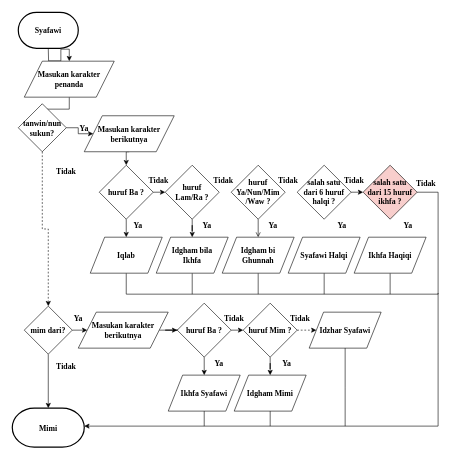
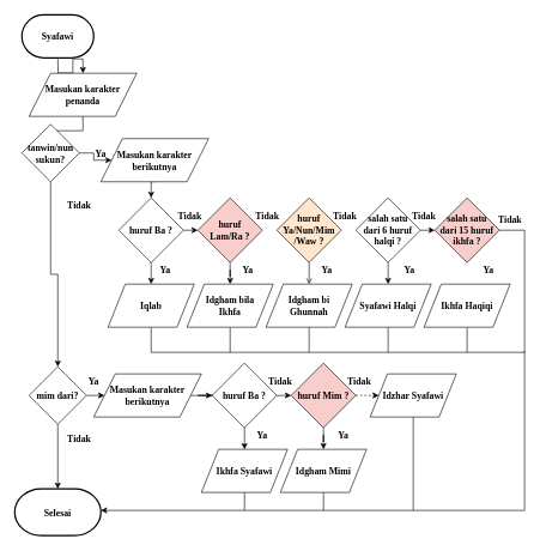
  <mxCell id="0" />
  <mxCell id="1" parent="0" />
  <mxCell id="2" style="edgeStyle=orthogonalEdgeStyle;rounded=0;orthogonalLoop=1;jettySize=auto;html=1;exitX=0.5;exitY=1;exitDx=0;exitDy=0;entryX=0.5;entryY=0;entryDx=0;entryDy=0;endArrow=classic;endFill=1;strokeColor=#000000;fontFamily=Liberation Serif;fontSize=13;fontStyle=1" parent="1" target="4" edge="1"><mxGeometry relative="1" as="geometry"><mxPoint x="80" y="80" as="sourcePoint" /></mxGeometry></mxCell>
  <mxCell id="3" style="edgeStyle=orthogonalEdgeStyle;rounded=0;orthogonalLoop=1;jettySize=auto;html=1;exitX=0.5;exitY=1;exitDx=0;exitDy=0;entryX=0.5;entryY=0;entryDx=0;entryDy=0;endArrow=classic;endFill=1;strokeColor=#000000;fontFamily=Liberation Serif;fontSize=13;fontStyle=1" parent="1" source="4" target="7" edge="1"><mxGeometry relative="1" as="geometry" /></mxCell>
  <mxCell id="4" value="Masukan karakter penanda " style="shape=parallelogram;perimeter=parallelogramPerimeter;whiteSpace=wrap;html=1;fontFamily=Liberation Serif;fontSize=13;fontStyle=1" parent="1" vertex="1"><mxGeometry x="40" y="101.5" width="150" height="60" as="geometry" /></mxCell>
  <mxCell id="5" style="edgeStyle=orthogonalEdgeStyle;rounded=0;orthogonalLoop=1;jettySize=auto;html=1;exitX=1;exitY=0.5;exitDx=0;exitDy=0;entryX=0;entryY=0.5;entryDx=0;entryDy=0;endArrow=classic;endFill=1;strokeColor=#000000;fontFamily=Liberation Serif;fontSize=13;fontStyle=1" parent="1" source="7" target="9" edge="1"><mxGeometry relative="1" as="geometry" /></mxCell>
- <mxCell id="6" style="edgeStyle=orthogonalEdgeStyle;rounded=0;orthogonalLoop=1;jettySize=auto;html=1;exitX=0.5;exitY=1;exitDx=0;exitDy=0;endArrow=classic;endFill=1;strokeColor=#000000;fontFamily=Liberation Serif;fontSize=13;fontStyle=1;dashed=1;" parent="1" source="7" target="12" edge="1"><mxGeometry relative="1" as="geometry" /></mxCell>
+ <mxCell id="6" style="edgeStyle=orthogonalEdgeStyle;rounded=0;orthogonalLoop=1;jettySize=auto;html=1;exitX=0.5;exitY=1;exitDx=0;exitDy=0;endArrow=classic;endFill=1;strokeColor=#000000;fontFamily=Liberation Serif;fontSize=13;fontStyle=1" parent="1" source="7" target="12" edge="1"><mxGeometry relative="1" as="geometry" /></mxCell>
  <mxCell id="7" value="&lt;font style=&quot;font-size: 13px;&quot;&gt;tanwin/nun sukun?&lt;/font&gt;" style="rhombus;whiteSpace=wrap;html=1;fontFamily=Liberation Serif;fontSize=13;fontStyle=1" parent="1" vertex="1"><mxGeometry x="30" y="172.5" width="80" height="80" as="geometry" /></mxCell>
  <mxCell id="8" style="edgeStyle=orthogonalEdgeStyle;rounded=0;orthogonalLoop=1;jettySize=auto;html=1;exitX=0.5;exitY=1;exitDx=0;exitDy=0;entryX=0.5;entryY=0;entryDx=0;entryDy=0;endArrow=classic;endFill=1;strokeColor=#000000;fontFamily=Liberation Serif;fontSize=13;fontStyle=1" parent="1" source="9" target="56" edge="1"><mxGeometry relative="1" as="geometry" /></mxCell>
  <mxCell id="9" value="Masukan karakter berikutnya" style="shape=parallelogram;perimeter=parallelogramPerimeter;whiteSpace=wrap;html=1;fontFamily=Liberation Serif;fontSize=13;fontStyle=1" parent="1" vertex="1"><mxGeometry x="140" y="192.5" width="150" height="60" as="geometry" /></mxCell>
  <mxCell id="10" style="edgeStyle=orthogonalEdgeStyle;rounded=0;orthogonalLoop=1;jettySize=auto;html=1;exitX=1;exitY=0.5;exitDx=0;exitDy=0;entryX=0;entryY=0.5;entryDx=0;entryDy=0;endArrow=classic;endFill=1;strokeColor=#000000;fontFamily=Liberation Serif;fontSize=13;fontStyle=1" parent="1" source="12" target="14" edge="1"><mxGeometry relative="1" as="geometry" /></mxCell>
  <mxCell id="11" style="edgeStyle=orthogonalEdgeStyle;rounded=0;orthogonalLoop=1;jettySize=auto;html=1;exitX=0.5;exitY=1;exitDx=0;exitDy=0;endArrow=classic;endFill=1;strokeColor=#000000;fontFamily=Liberation Serif;fontSize=13;fontStyle=1;entryX=0.5;entryY=0;entryDx=0;entryDy=0;entryPerimeter=0;" parent="1" source="12" target="68" edge="1"><mxGeometry relative="1" as="geometry"><mxPoint x="80" y="670" as="targetPoint" /></mxGeometry></mxCell>
  <mxCell id="12" value="&lt;font style=&quot;font-size: 13px;&quot;&gt;mim dari?&lt;/font&gt;" style="rhombus;whiteSpace=wrap;html=1;fontFamily=Liberation Serif;fontSize=13;fontStyle=1" parent="1" vertex="1"><mxGeometry x="40" y="510" width="80" height="80" as="geometry" /></mxCell>
  <mxCell id="13" style="edgeStyle=orthogonalEdgeStyle;rounded=0;orthogonalLoop=1;jettySize=auto;html=1;exitX=1;exitY=0.5;exitDx=0;exitDy=0;endArrow=classic;endFill=1;strokeColor=#000000;fontFamily=Liberation Serif;fontSize=13;fontStyle=1" parent="1" source="14" target="23" edge="1"><mxGeometry relative="1" as="geometry" /></mxCell>
  <mxCell id="14" value="Masukan karakter berikutnya" style="shape=parallelogram;perimeter=parallelogramPerimeter;whiteSpace=wrap;html=1;fontFamily=Liberation Serif;fontSize=13;fontStyle=1" parent="1" vertex="1"><mxGeometry x="130" y="520" width="150" height="60" as="geometry" /></mxCell>
  <mxCell id="15" style="edgeStyle=orthogonalEdgeStyle;rounded=0;orthogonalLoop=1;jettySize=auto;html=1;exitX=1;exitY=0.5;exitDx=0;exitDy=0;fontFamily=Liberation Serif;fontSize=13;entryX=1;entryY=0.5;entryDx=0;entryDy=0;fontStyle=1" parent="1" source="46" edge="1"><mxGeometry relative="1" as="geometry"><mxPoint x="140" y="710" as="targetPoint" /><Array as="points"><mxPoint x="730" y="320" /><mxPoint x="730" y="710" /></Array></mxGeometry></mxCell>
  <mxCell id="16" value="" style="group;fontStyle=1;fontSize=13;" parent="1" vertex="1" connectable="0"><mxGeometry x="280" y="505" width="355" height="180" as="geometry" /></mxCell>
- <mxCell id="17" value="huruf Mim ?" style="rhombus;whiteSpace=wrap;html=1;fontFamily=Liberation Serif;fontSize=13;fontStyle=1" parent="16" vertex="1"><mxGeometry x="125" width="90" height="90" as="geometry" /></mxCell>
+ <mxCell id="17" value="huruf Mim ?" style="rhombus;whiteSpace=wrap;html=1;fontFamily=Liberation Serif;fontSize=13;fontStyle=1;fillColor=#f8cecc;" parent="16" vertex="1"><mxGeometry x="125" width="90" height="90" as="geometry" /></mxCell>
  <mxCell id="18" value="Idgham Mimi" style="shape=parallelogram;perimeter=parallelogramPerimeter;whiteSpace=wrap;html=1;fontFamily=Liberation Serif;fontSize=13;fontStyle=1" parent="16" vertex="1"><mxGeometry x="110" y="120" width="120" height="60" as="geometry" /></mxCell>
  <mxCell id="19" style="edgeStyle=orthogonalEdgeStyle;rounded=0;orthogonalLoop=1;jettySize=auto;html=1;exitX=0.5;exitY=1;exitDx=0;exitDy=0;fontFamily=Liberation Serif;fontSize=13;fontStyle=1" parent="16" source="17" target="18" edge="1"><mxGeometry relative="1" as="geometry" /></mxCell>
  <mxCell id="20" value="Idzhar Syafawi" style="shape=parallelogram;perimeter=parallelogramPerimeter;whiteSpace=wrap;html=1;fontFamily=Liberation Serif;fontSize=13;fontStyle=1" parent="16" vertex="1"><mxGeometry x="235" y="15" width="120" height="60" as="geometry" /></mxCell>
  <mxCell id="21" style="edgeStyle=orthogonalEdgeStyle;rounded=0;orthogonalLoop=1;jettySize=auto;html=1;exitX=1;exitY=0.5;exitDx=0;exitDy=0;entryX=0;entryY=0.5;entryDx=0;entryDy=0;fontFamily=Liberation Serif;fontSize=13;fontStyle=1;dashed=1;" parent="16" source="17" target="20" edge="1"><mxGeometry relative="1" as="geometry" /></mxCell>
  <mxCell id="22" style="edgeStyle=orthogonalEdgeStyle;rounded=0;orthogonalLoop=1;jettySize=auto;html=1;exitX=1;exitY=0.5;exitDx=0;exitDy=0;entryX=0;entryY=0.5;entryDx=0;entryDy=0;fontFamily=Liberation Serif;fontSize=13;fontStyle=1" parent="16" source="23" target="17" edge="1"><mxGeometry relative="1" as="geometry" /></mxCell>
  <mxCell id="23" value="huruf Ba ?" style="rhombus;whiteSpace=wrap;html=1;fontFamily=Liberation Serif;fontSize=13;fontStyle=1" parent="16" vertex="1"><mxGeometry x="15" width="90" height="90" as="geometry" /></mxCell>
  <mxCell id="24" value="Ikhfa Syafawi" style="shape=parallelogram;perimeter=parallelogramPerimeter;whiteSpace=wrap;html=1;fontFamily=Liberation Serif;fontSize=13;fontStyle=1" parent="16" vertex="1"><mxGeometry y="120" width="120" height="60" as="geometry" /></mxCell>
  <mxCell id="25" style="edgeStyle=orthogonalEdgeStyle;rounded=0;orthogonalLoop=1;jettySize=auto;html=1;exitX=0.5;exitY=1;exitDx=0;exitDy=0;entryX=0.5;entryY=0;entryDx=0;entryDy=0;fontFamily=Liberation Serif;fontSize=13;fontStyle=1" parent="16" source="23" target="24" edge="1"><mxGeometry relative="1" as="geometry" /></mxCell>
  <mxCell id="26" style="orthogonalLoop=1;jettySize=auto;html=1;exitX=0.5;exitY=1;exitDx=0;exitDy=0;fontFamily=Liberation Serif;fontSize=13;rounded=0;strokeColor=#000000;endArrow=none;endFill=0;fontStyle=1" parent="16" source="24" edge="1"><mxGeometry relative="1" as="geometry"><mxPoint x="60" y="205" as="targetPoint" /></mxGeometry></mxCell>
  <mxCell id="27" value="Ya" style="text;html=1;strokeColor=none;fillColor=none;align=center;verticalAlign=middle;whiteSpace=wrap;rounded=0;fontFamily=Liberation Serif;fontSize=13;fontStyle=1" parent="16" vertex="1"><mxGeometry x="65" y="90" width="40" height="20" as="geometry" /></mxCell>
  <mxCell id="28" value="Ya" style="text;html=1;strokeColor=none;fillColor=none;align=center;verticalAlign=middle;whiteSpace=wrap;rounded=0;fontFamily=Liberation Serif;fontSize=13;fontStyle=1" parent="16" vertex="1"><mxGeometry x="177.5" y="90" width="40" height="20" as="geometry" /></mxCell>
  <mxCell id="29" value="Tidak" style="text;html=1;strokeColor=none;fillColor=none;align=center;verticalAlign=middle;whiteSpace=wrap;rounded=0;fontFamily=Liberation Serif;fontSize=13;fontStyle=1" parent="16" vertex="1"><mxGeometry x="90" y="15" width="40" height="20" as="geometry" /></mxCell>
  <mxCell id="30" value="Tidak" style="text;html=1;strokeColor=none;fillColor=none;align=center;verticalAlign=middle;whiteSpace=wrap;rounded=0;fontFamily=Liberation Serif;fontSize=13;fontStyle=1" parent="16" vertex="1"><mxGeometry x="200" y="15" width="40" height="20" as="geometry" /></mxCell>
  <mxCell id="31" style="edgeStyle=none;rounded=0;orthogonalLoop=1;jettySize=auto;html=1;exitX=0.5;exitY=1;exitDx=0;exitDy=0;endArrow=none;endFill=0;strokeColor=#000000;fontFamily=Liberation Serif;fontSize=13;fontStyle=1" parent="1" source="18" edge="1"><mxGeometry relative="1" as="geometry"><mxPoint x="450" y="710" as="targetPoint" /></mxGeometry></mxCell>
  <mxCell id="32" style="edgeStyle=orthogonalEdgeStyle;rounded=0;orthogonalLoop=1;jettySize=auto;html=1;exitX=0.5;exitY=1;exitDx=0;exitDy=0;endArrow=none;endFill=0;strokeColor=#000000;fontFamily=Liberation Serif;fontSize=13;fontStyle=1" parent="1" source="57" edge="1"><mxGeometry relative="1" as="geometry"><mxPoint x="730" y="488" as="targetPoint" /><Array as="points"><mxPoint x="210" y="490" /><mxPoint x="730" y="490" /></Array></mxGeometry></mxCell>
  <mxCell id="33" style="edgeStyle=orthogonalEdgeStyle;rounded=0;orthogonalLoop=1;jettySize=auto;html=1;exitX=0.5;exitY=1;exitDx=0;exitDy=0;endArrow=none;endFill=0;strokeColor=#000000;fontFamily=Liberation Serif;fontSize=13;fontStyle=1" parent="1" source="48" edge="1"><mxGeometry relative="1" as="geometry"><mxPoint x="320" y="490" as="targetPoint" /></mxGeometry></mxCell>
  <mxCell id="34" style="edgeStyle=orthogonalEdgeStyle;rounded=0;orthogonalLoop=1;jettySize=auto;html=1;exitX=0.5;exitY=1;exitDx=0;exitDy=0;endArrow=none;endFill=0;strokeColor=#000000;fontFamily=Liberation Serif;fontSize=13;fontStyle=1" parent="1" source="50" edge="1"><mxGeometry relative="1" as="geometry"><mxPoint x="430" y="490" as="targetPoint" /></mxGeometry></mxCell>
  <mxCell id="35" style="edgeStyle=orthogonalEdgeStyle;rounded=0;orthogonalLoop=1;jettySize=auto;html=1;exitX=0.5;exitY=1;exitDx=0;exitDy=0;endArrow=none;endFill=0;strokeColor=#000000;fontFamily=Liberation Serif;fontSize=13;fontStyle=1" parent="1" source="52" edge="1"><mxGeometry relative="1" as="geometry"><mxPoint x="540" y="490" as="targetPoint" /></mxGeometry></mxCell>
  <mxCell id="36" style="edgeStyle=orthogonalEdgeStyle;rounded=0;orthogonalLoop=1;jettySize=auto;html=1;exitX=0.5;exitY=1;exitDx=0;exitDy=0;endArrow=none;endFill=0;strokeColor=#000000;fontFamily=Liberation Serif;fontSize=13;fontStyle=1" parent="1" source="54" edge="1"><mxGeometry relative="1" as="geometry"><mxPoint x="650" y="490" as="targetPoint" /></mxGeometry></mxCell>
  <mxCell id="37" style="edgeStyle=orthogonalEdgeStyle;rounded=0;orthogonalLoop=1;jettySize=auto;html=1;exitX=0.5;exitY=1;exitDx=0;exitDy=0;endArrow=none;endFill=0;strokeColor=#000000;fontFamily=Liberation Serif;fontSize=13;fontStyle=1" parent="1" source="20" edge="1"><mxGeometry relative="1" as="geometry"><mxPoint x="575" y="710" as="targetPoint" /></mxGeometry></mxCell>
  <mxCell id="38" value="Ya" style="text;html=1;strokeColor=none;fillColor=none;align=center;verticalAlign=middle;whiteSpace=wrap;rounded=0;fontFamily=Liberation Serif;fontSize=13;fontStyle=1" parent="1" vertex="1"><mxGeometry x="120" y="202.5" width="40" height="20" as="geometry" /></mxCell>
  <mxCell id="39" value="Ya" style="text;html=1;strokeColor=none;fillColor=none;align=center;verticalAlign=middle;whiteSpace=wrap;rounded=0;fontFamily=Liberation Serif;fontSize=13;fontStyle=1" parent="1" vertex="1"><mxGeometry x="110" y="520" width="40" height="20" as="geometry" /></mxCell>
  <mxCell id="40" value="Tidak" style="text;html=1;strokeColor=none;fillColor=none;align=center;verticalAlign=middle;whiteSpace=wrap;rounded=0;fontFamily=Liberation Serif;fontSize=13;fontStyle=1" parent="1" vertex="1"><mxGeometry x="90" y="600" width="40" height="20" as="geometry" /></mxCell>
  <mxCell id="41" value="Tidak" style="text;html=1;strokeColor=none;fillColor=none;align=center;verticalAlign=middle;whiteSpace=wrap;rounded=0;fontFamily=Liberation Serif;fontSize=13;fontStyle=1" parent="1" vertex="1"><mxGeometry x="90" y="275" width="40" height="20" as="geometry" /></mxCell>
  <mxCell id="42" value="Tidak" style="text;html=1;strokeColor=none;fillColor=none;align=center;verticalAlign=middle;whiteSpace=wrap;rounded=0;fontFamily=Liberation Serif;fontSize=13;fontStyle=1" parent="1" vertex="1"><mxGeometry x="690" y="295" width="40" height="20" as="geometry" /></mxCell>
  <mxCell id="43" value="&lt;div style=&quot;font-size: 13px&quot;&gt;salah satu &lt;br style=&quot;font-size: 13px&quot;&gt;&lt;/div&gt;&lt;div style=&quot;font-size: 13px&quot;&gt;dari 6 huruf halqi ?&lt;/div&gt;" style="rhombus;whiteSpace=wrap;html=1;fontFamily=Liberation Serif;fontSize=13;fontStyle=1" parent="1" vertex="1"><mxGeometry x="495" y="275" width="90" height="90" as="geometry" /></mxCell>
- <mxCell id="44" value="&lt;div&gt;huruf &lt;br&gt;&lt;/div&gt;&lt;div&gt;Ya/Nun/Mim&lt;/div&gt;&lt;div&gt;/Waw ?&lt;/div&gt;" style="rhombus;whiteSpace=wrap;html=1;fontFamily=Liberation Serif;fontSize=13;fontStyle=1" parent="1" vertex="1"><mxGeometry x="385" y="275" width="90" height="90" as="geometry" /></mxCell>
- <mxCell id="45" value="&lt;div&gt;huruf &lt;br&gt;&lt;/div&gt;&lt;div&gt;Lam/Ra ?&lt;/div&gt;" style="rhombus;whiteSpace=wrap;html=1;fontFamily=Liberation Serif;fontSize=13;fontStyle=1" parent="1" vertex="1"><mxGeometry x="275" y="275" width="90" height="90" as="geometry" /></mxCell>
+ <mxCell id="44" value="&lt;div&gt;huruf &lt;br&gt;&lt;/div&gt;&lt;div&gt;Ya/Nun/Mim&lt;/div&gt;&lt;div&gt;/Waw ?&lt;/div&gt;" style="rhombus;whiteSpace=wrap;html=1;fontFamily=Liberation Serif;fontSize=13;fontStyle=1;fillColor=#ffe6cc;" parent="1" vertex="1"><mxGeometry x="385" y="275" width="90" height="90" as="geometry" /></mxCell>
+ <mxCell id="45" value="&lt;div&gt;huruf &lt;br&gt;&lt;/div&gt;&lt;div&gt;Lam/Ra ?&lt;/div&gt;" style="rhombus;whiteSpace=wrap;html=1;fontFamily=Liberation Serif;fontSize=13;fontStyle=1;fillColor=#f8cecc;" parent="1" vertex="1"><mxGeometry x="275" y="275" width="90" height="90" as="geometry" /></mxCell>
  <mxCell id="46" value="&lt;div style=&quot;font-size: 13px;&quot;&gt;salah satu &lt;br style=&quot;font-size: 13px;&quot;&gt;&lt;/div&gt;&lt;div style=&quot;font-size: 13px;&quot;&gt;dari 15 huruf ikhfa ?&lt;/div&gt;" style="rhombus;whiteSpace=wrap;html=1;fontFamily=Liberation Serif;fontSize=13;fontStyle=1;fillColor=#f8cecc;" parent="1" vertex="1"><mxGeometry x="605" y="275" width="90" height="90" as="geometry" /></mxCell>
  <mxCell id="47" style="edgeStyle=orthogonalEdgeStyle;rounded=0;orthogonalLoop=1;jettySize=auto;html=1;exitX=1;exitY=0.5;exitDx=0;exitDy=0;entryX=0;entryY=0.5;entryDx=0;entryDy=0;fontFamily=Liberation Serif;fontSize=13;fontStyle=1" parent="1" source="43" target="46" edge="1"><mxGeometry relative="1" as="geometry" /></mxCell>
  <mxCell id="48" value="&lt;div style=&quot;font-size: 13px;&quot;&gt;Idgham bila &lt;br style=&quot;font-size: 13px;&quot;&gt;&lt;/div&gt;&lt;div style=&quot;font-size: 13px;&quot;&gt;Ikhfa&lt;/div&gt;" style="shape=parallelogram;perimeter=parallelogramPerimeter;whiteSpace=wrap;html=1;fontFamily=Liberation Serif;fontSize=13;fontStyle=1" parent="1" vertex="1"><mxGeometry x="260" y="395" width="120" height="60" as="geometry" /></mxCell>
  <mxCell id="49" style="edgeStyle=orthogonalEdgeStyle;rounded=0;orthogonalLoop=1;jettySize=auto;html=1;exitX=0.5;exitY=1;exitDx=0;exitDy=0;fontFamily=Liberation Serif;fontSize=13;fontStyle=1" parent="1" source="45" target="48" edge="1"><mxGeometry relative="1" as="geometry" /></mxCell>
  <mxCell id="50" value="&lt;div style=&quot;font-size: 13px;&quot;&gt;Idgham bi &lt;br style=&quot;font-size: 13px;&quot;&gt;&lt;/div&gt;&lt;div style=&quot;font-size: 13px;&quot;&gt;Ghunnah&lt;/div&gt;" style="shape=parallelogram;perimeter=parallelogramPerimeter;whiteSpace=wrap;html=1;fontFamily=Liberation Serif;fontSize=13;fontStyle=1" parent="1" vertex="1"><mxGeometry x="370" y="395" width="120" height="60" as="geometry" /></mxCell>
  <mxCell id="51" style="edgeStyle=orthogonalEdgeStyle;rounded=0;orthogonalLoop=1;jettySize=auto;html=1;exitX=0.5;exitY=1;exitDx=0;exitDy=0;entryX=0.5;entryY=0;entryDx=0;entryDy=0;fontFamily=Liberation Serif;fontSize=13;fontStyle=1;endArrow=open;" parent="1" source="44" target="50" edge="1"><mxGeometry relative="1" as="geometry" /></mxCell>
  <mxCell id="52" value="Syafawi Halqi" style="shape=parallelogram;perimeter=parallelogramPerimeter;whiteSpace=wrap;html=1;fontFamily=Liberation Serif;fontSize=13;fontStyle=1" parent="1" vertex="1"><mxGeometry x="480" y="395" width="120" height="60" as="geometry" /></mxCell>
+ <mxCell id="53" style="edgeStyle=orthogonalEdgeStyle;rounded=0;orthogonalLoop=1;jettySize=auto;html=1;exitX=0.5;exitY=1;exitDx=0;exitDy=0;entryX=0.5;entryY=0;entryDx=0;entryDy=0;fontFamily=Liberation Serif;fontSize=13;fontStyle=1" parent="1" source="43" target="52" edge="1"><mxGeometry relative="1" as="geometry" /></mxCell>
  <mxCell id="54" value="Ikhfa Haqiqi" style="shape=parallelogram;perimeter=parallelogramPerimeter;whiteSpace=wrap;html=1;fontFamily=Liberation Serif;fontSize=13;fontStyle=1" parent="1" vertex="1"><mxGeometry x="590" y="395" width="120" height="60" as="geometry" /></mxCell>
  <mxCell id="55" style="edgeStyle=orthogonalEdgeStyle;rounded=0;orthogonalLoop=1;jettySize=auto;html=1;exitX=1;exitY=0.5;exitDx=0;exitDy=0;entryX=0;entryY=0.5;entryDx=0;entryDy=0;fontFamily=Liberation Serif;fontSize=13;fontStyle=1" parent="1" source="56" target="45" edge="1"><mxGeometry relative="1" as="geometry" /></mxCell>
  <mxCell id="56" value="huruf Ba ?" style="rhombus;whiteSpace=wrap;html=1;fontFamily=Liberation Serif;fontSize=13;fontStyle=1" parent="1" vertex="1"><mxGeometry x="165" y="275" width="90" height="90" as="geometry" /></mxCell>
  <mxCell id="57" value="Iqlab" style="shape=parallelogram;perimeter=parallelogramPerimeter;whiteSpace=wrap;html=1;fontFamily=Liberation Serif;fontSize=13;fontStyle=1" parent="1" vertex="1"><mxGeometry x="150" y="395" width="120" height="60" as="geometry" /></mxCell>
  <mxCell id="58" style="edgeStyle=orthogonalEdgeStyle;rounded=0;orthogonalLoop=1;jettySize=auto;html=1;exitX=0.5;exitY=1;exitDx=0;exitDy=0;entryX=0.5;entryY=0;entryDx=0;entryDy=0;fontFamily=Liberation Serif;fontSize=13;fontStyle=1" parent="1" source="56" target="57" edge="1"><mxGeometry relative="1" as="geometry" /></mxCell>
  <mxCell id="59" value="Ya" style="text;html=1;strokeColor=none;fillColor=none;align=center;verticalAlign=middle;whiteSpace=wrap;rounded=0;fontFamily=Liberation Serif;fontSize=13;fontStyle=1" parent="1" vertex="1"><mxGeometry x="210" y="365" width="40" height="20" as="geometry" /></mxCell>
  <mxCell id="60" value="Ya" style="text;html=1;strokeColor=none;fillColor=none;align=center;verticalAlign=middle;whiteSpace=wrap;rounded=0;fontFamily=Liberation Serif;fontSize=13;fontStyle=1" parent="1" vertex="1"><mxGeometry x="325" y="365" width="40" height="20" as="geometry" /></mxCell>
  <mxCell id="61" value="Ya" style="text;html=1;strokeColor=none;fillColor=none;align=center;verticalAlign=middle;whiteSpace=wrap;rounded=0;fontFamily=Liberation Serif;fontSize=13;fontStyle=1" parent="1" vertex="1"><mxGeometry x="435" y="365" width="40" height="20" as="geometry" /></mxCell>
  <mxCell id="62" value="Ya" style="text;html=1;strokeColor=none;fillColor=none;align=center;verticalAlign=middle;whiteSpace=wrap;rounded=0;fontFamily=Liberation Serif;fontSize=13;fontStyle=1" parent="1" vertex="1"><mxGeometry x="550" y="365" width="40" height="20" as="geometry" /></mxCell>
  <mxCell id="63" value="Ya" style="text;html=1;strokeColor=none;fillColor=none;align=center;verticalAlign=middle;whiteSpace=wrap;rounded=0;fontFamily=Liberation Serif;fontSize=13;fontStyle=1" parent="1" vertex="1"><mxGeometry x="660" y="365" width="40" height="20" as="geometry" /></mxCell>
  <mxCell id="64" value="Tidak" style="text;html=1;strokeColor=none;fillColor=none;align=center;verticalAlign=middle;whiteSpace=wrap;rounded=0;fontFamily=Liberation Serif;fontSize=13;fontStyle=1" parent="1" vertex="1"><mxGeometry x="244" y="290" width="40" height="20" as="geometry" /></mxCell>
  <mxCell id="65" value="Tidak" style="text;html=1;strokeColor=none;fillColor=none;align=center;verticalAlign=middle;whiteSpace=wrap;rounded=0;fontFamily=Liberation Serif;fontSize=13;fontStyle=1" parent="1" vertex="1"><mxGeometry x="352" y="290" width="40" height="20" as="geometry" /></mxCell>
  <mxCell id="66" value="Tidak" style="text;html=1;strokeColor=none;fillColor=none;align=center;verticalAlign=middle;whiteSpace=wrap;rounded=0;fontFamily=Liberation Serif;fontSize=13;fontStyle=1" parent="1" vertex="1"><mxGeometry x="460" y="290" width="40" height="20" as="geometry" /></mxCell>
  <mxCell id="67" value="Tidak" style="text;html=1;strokeColor=none;fillColor=none;align=center;verticalAlign=middle;whiteSpace=wrap;rounded=0;fontFamily=Liberation Serif;fontSize=13;fontStyle=1" parent="1" vertex="1"><mxGeometry x="570" y="290" width="40" height="20" as="geometry" /></mxCell>
- <mxCell id="68" value="&lt;font face=&quot;Liberation Serif&quot; size=&quot;1&quot;&gt;&lt;b style=&quot;font-size: 13px&quot;&gt;Mimi&lt;/b&gt;&lt;/font&gt;" style="strokeWidth=2;html=1;shape=mxgraph.flowchart.terminator;whiteSpace=wrap;" vertex="1" parent="1"><mxGeometry x="20" y="680" width="120" height="65" as="geometry" /></mxCell>
+ <mxCell id="68" value="&lt;font face=&quot;Liberation Serif&quot; size=&quot;1&quot;&gt;&lt;b style=&quot;font-size: 13px&quot;&gt;Selesai&lt;/b&gt;&lt;/font&gt;" style="strokeWidth=2;html=1;shape=mxgraph.flowchart.terminator;whiteSpace=wrap;" vertex="1" parent="1"><mxGeometry x="20" y="680" width="120" height="65" as="geometry" /></mxCell>
  <mxCell id="69" value="&lt;font face=&quot;Liberation Serif&quot; size=&quot;1&quot;&gt;&lt;b style=&quot;font-size: 13px&quot;&gt;Syafawi&lt;/b&gt;&lt;/font&gt;" style="strokeWidth=2;html=1;shape=mxgraph.flowchart.terminator;whiteSpace=wrap;" vertex="1" parent="1"><mxGeometry x="30" y="20" width="100" height="60" as="geometry" /></mxCell>
